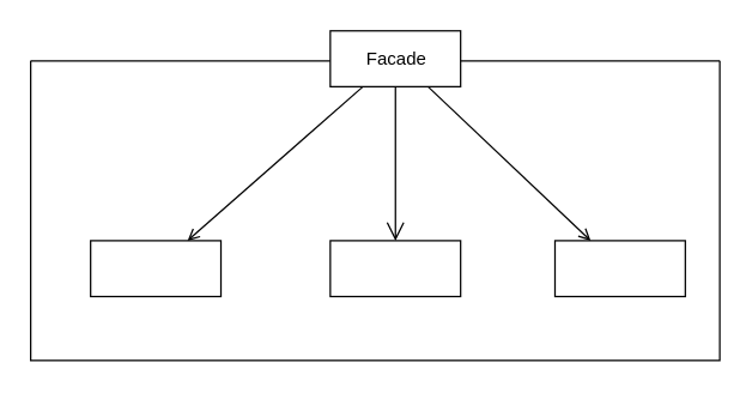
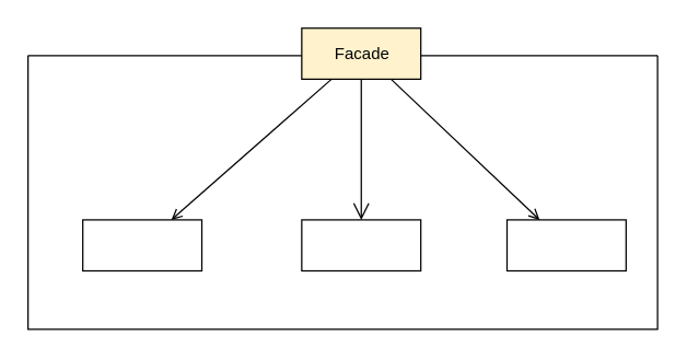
  <mxCell id="0" />
  <mxCell id="1" parent="0" />
  <mxCell id="2" style="edgeStyle=orthogonalEdgeStyle;rounded=0;orthogonalLoop=1;jettySize=auto;html=1;endArrow=open;endFill=0;endSize=10;exitX=0.5;exitY=1;exitDx=0;exitDy=0;entryX=0.5;entryY=0;entryDx=0;entryDy=0;" parent="1" source="9" target="5" edge="1"><mxGeometry relative="1" as="geometry"><mxPoint x="264" y="150" as="targetPoint" /></mxGeometry></mxCell>
  <mxCell id="3" value="" style="swimlane;startSize=0;" vertex="1" parent="1"><mxGeometry x="20" y="40" width="460" height="200" as="geometry" /></mxCell>
  <mxCell id="4" value="" style="html=1;" vertex="1" parent="3"><mxGeometry x="40" y="120" width="87" height="37.25" as="geometry" /></mxCell>
  <mxCell id="5" value="" style="html=1;" vertex="1" parent="3"><mxGeometry x="200" y="120" width="87" height="37.25" as="geometry" /></mxCell>
  <mxCell id="6" value="" style="html=1;" vertex="1" parent="3"><mxGeometry x="350" y="120" width="87" height="37.25" as="geometry" /></mxCell>
  <mxCell id="7" style="rounded=0;orthogonalLoop=1;jettySize=auto;html=1;exitX=0.25;exitY=1;exitDx=0;exitDy=0;endArrow=open;endFill=0;" edge="1" parent="1" source="9" target="4"><mxGeometry relative="1" as="geometry" /></mxCell>
  <mxCell id="8" style="rounded=0;orthogonalLoop=1;jettySize=auto;html=1;exitX=0.75;exitY=1;exitDx=0;exitDy=0;endArrow=open;endFill=0;" edge="1" parent="1" source="9" target="6"><mxGeometry relative="1" as="geometry" /></mxCell>
- <mxCell id="9" value="Facade" style="html=1;" parent="1" vertex="1"><mxGeometry x="220" y="20" width="87" height="37.25" as="geometry" /></mxCell>
+ <mxCell id="9" value="Facade" style="html=1;fillColor=#fff2cc;" parent="1" vertex="1"><mxGeometry x="220" y="20" width="87" height="37.25" as="geometry" /></mxCell>
